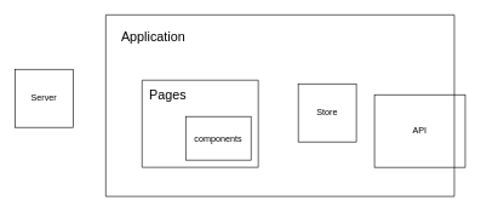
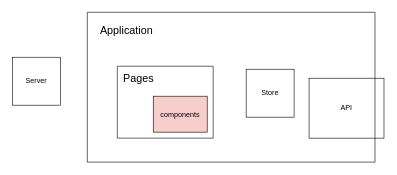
  <mxCell id="0" />
  <mxCell id="1" parent="0" />
  <mxCell id="2" value="Server" style="whiteSpace=wrap;html=1;aspect=fixed;" vertex="1" parent="1"><mxGeometry x="20" y="95" width="80" height="80" as="geometry" /></mxCell>
  <mxCell id="3" value="API" style="whiteSpace=wrap;html=1;aspect=fixed;" vertex="1" parent="1"><mxGeometry x="515" y="130" width="125" height="100" as="geometry" /></mxCell>
  <mxCell id="4" value="Store" style="whiteSpace=wrap;html=1;aspect=fixed;" vertex="1" parent="1"><mxGeometry x="410" y="115" width="80" height="80" as="geometry" /></mxCell>
  <mxCell id="5" value="" style="endArrow=none;html=1;rounded=0;" edge="1" parent="1"><mxGeometry width="50" height="50" relative="1" as="geometry"><mxPoint x="145" y="270" as="sourcePoint" /><mxPoint x="625" y="270" as="targetPoint" /></mxGeometry></mxCell>
  <mxCell id="6" value="" style="endArrow=none;html=1;rounded=0;" edge="1" parent="1"><mxGeometry width="50" height="50" relative="1" as="geometry"><mxPoint x="145" y="20" as="sourcePoint" /><mxPoint x="625" y="20" as="targetPoint" /></mxGeometry></mxCell>
  <mxCell id="7" value="" style="endArrow=none;html=1;rounded=0;" edge="1" parent="1"><mxGeometry width="50" height="50" relative="1" as="geometry"><mxPoint x="625" y="270" as="sourcePoint" /><mxPoint x="625" y="20" as="targetPoint" /></mxGeometry></mxCell>
  <mxCell id="8" value="" style="endArrow=none;html=1;rounded=0;" edge="1" parent="1"><mxGeometry width="50" height="50" relative="1" as="geometry"><mxPoint x="145" y="270" as="sourcePoint" /><mxPoint x="145" y="20" as="targetPoint" /></mxGeometry></mxCell>
  <mxCell id="9" value="&lt;font style=&quot;font-size: 18px;&quot;&gt;Application&lt;/font&gt;" style="text;html=1;align=center;verticalAlign=middle;resizable=0;points=[];autosize=1;strokeColor=none;fillColor=none;" vertex="1" parent="1"><mxGeometry x="155" y="30" width="110" height="40" as="geometry" /></mxCell>
  <mxCell id="10" value="" style="endArrow=none;html=1;rounded=0;fontSize=18;" edge="1" parent="1"><mxGeometry width="50" height="50" relative="1" as="geometry"><mxPoint x="195" y="110" as="sourcePoint" /><mxPoint x="355" y="110" as="targetPoint" /></mxGeometry></mxCell>
  <mxCell id="11" value="" style="endArrow=none;html=1;rounded=0;fontSize=18;" edge="1" parent="1"><mxGeometry width="50" height="50" relative="1" as="geometry"><mxPoint x="195" y="230" as="sourcePoint" /><mxPoint x="355" y="230" as="targetPoint" /></mxGeometry></mxCell>
  <mxCell id="12" value="" style="endArrow=none;html=1;rounded=0;fontSize=18;" edge="1" parent="1"><mxGeometry width="50" height="50" relative="1" as="geometry"><mxPoint x="355" y="230" as="sourcePoint" /><mxPoint x="355" y="110" as="targetPoint" /></mxGeometry></mxCell>
  <mxCell id="13" value="" style="endArrow=none;html=1;rounded=0;fontSize=18;" edge="1" parent="1"><mxGeometry width="50" height="50" relative="1" as="geometry"><mxPoint x="195" y="230" as="sourcePoint" /><mxPoint x="195" y="110" as="targetPoint" /></mxGeometry></mxCell>
  <mxCell id="14" value="Pages" style="text;html=1;align=center;verticalAlign=middle;resizable=0;points=[];autosize=1;strokeColor=none;fillColor=none;fontSize=18;" vertex="1" parent="1"><mxGeometry x="195" y="110" width="70" height="40" as="geometry" /></mxCell>
- <mxCell id="15" value="&lt;font style=&quot;font-size: 12px;&quot;&gt;components&lt;/font&gt;" style="rounded=0;whiteSpace=wrap;html=1;fontSize=18;" vertex="1" parent="1"><mxGeometry x="255" y="160" width="90" height="60" as="geometry" /></mxCell>
+ <mxCell id="15" value="&lt;font style=&quot;font-size: 12px;&quot;&gt;components&lt;/font&gt;" style="rounded=0;whiteSpace=wrap;html=1;fontSize=18;fillColor=#f8cecc;" vertex="1" parent="1"><mxGeometry x="255" y="160" width="90" height="60" as="geometry" /></mxCell>
